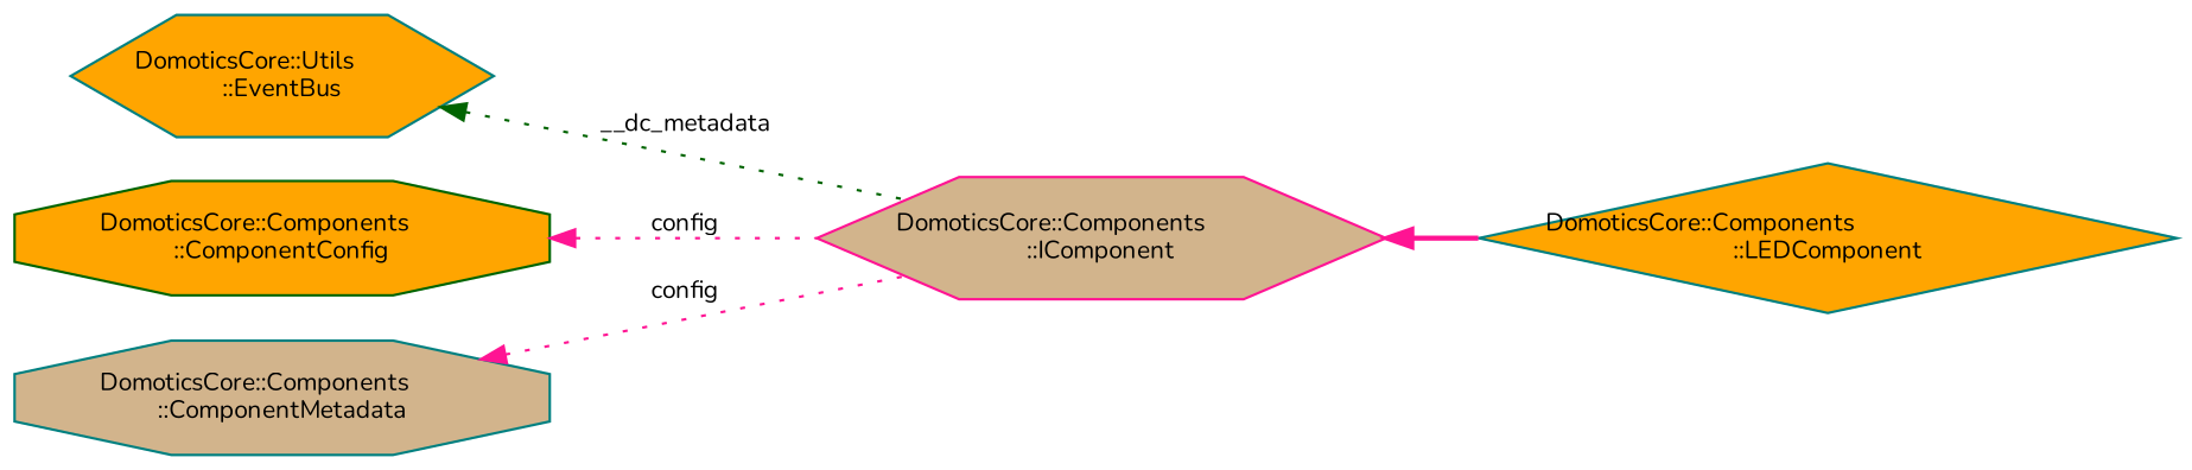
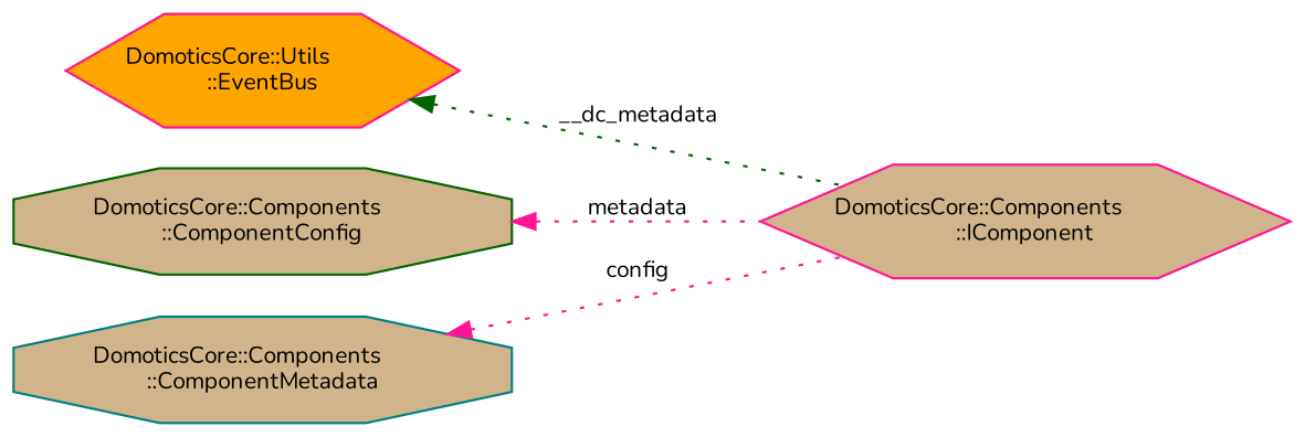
  digraph {
    fontname=Nunito
    rankdir=LR
    node [color=teal fillcolor=orange fontname=Nunito fontsize=10 shape=hexagon style=filled]
    edge [color=deeppink dir=back fontname=Nunito fontsize=10 labelfontname=Helvetica labelfontsize=10 style=dotted]
-   n1 [fontcolor=black height=0.2 label="DomoticsCore::Components\l::LEDComponent" shape=diamond width=0.4]
    n2 [color=deeppink fillcolor=tan height=0.2 label="DomoticsCore::Components\l::IComponent" width=0.4]
-   n3 [height=0.2 label="DomoticsCore::Utils\l::EventBus" width=0.4]
-   n4 [color=darkgreen height=0.2 label="DomoticsCore::Components\l::ComponentConfig" shape=octagon width=0.4]
+   n3 [color=deeppink height=0.2 label="DomoticsCore::Utils\l::EventBus" width=0.4]
+   n4 [color=darkgreen fillcolor=tan height=0.2 label="DomoticsCore::Components\l::ComponentConfig" shape=octagon width=0.4]
    n5 [fillcolor=tan height=0.2 label="DomoticsCore::Components\l::ComponentMetadata" shape=octagon width=0.4]
-   n2 -> n1 [style=bold]
    n3 -> n2 [color=darkgreen label=" __dc_metadata"]
-   n4 -> n2 [label=" config"]
+   n4 -> n2 [label=" metadata"]
    n5 -> n2 [label=" config"]
  }
